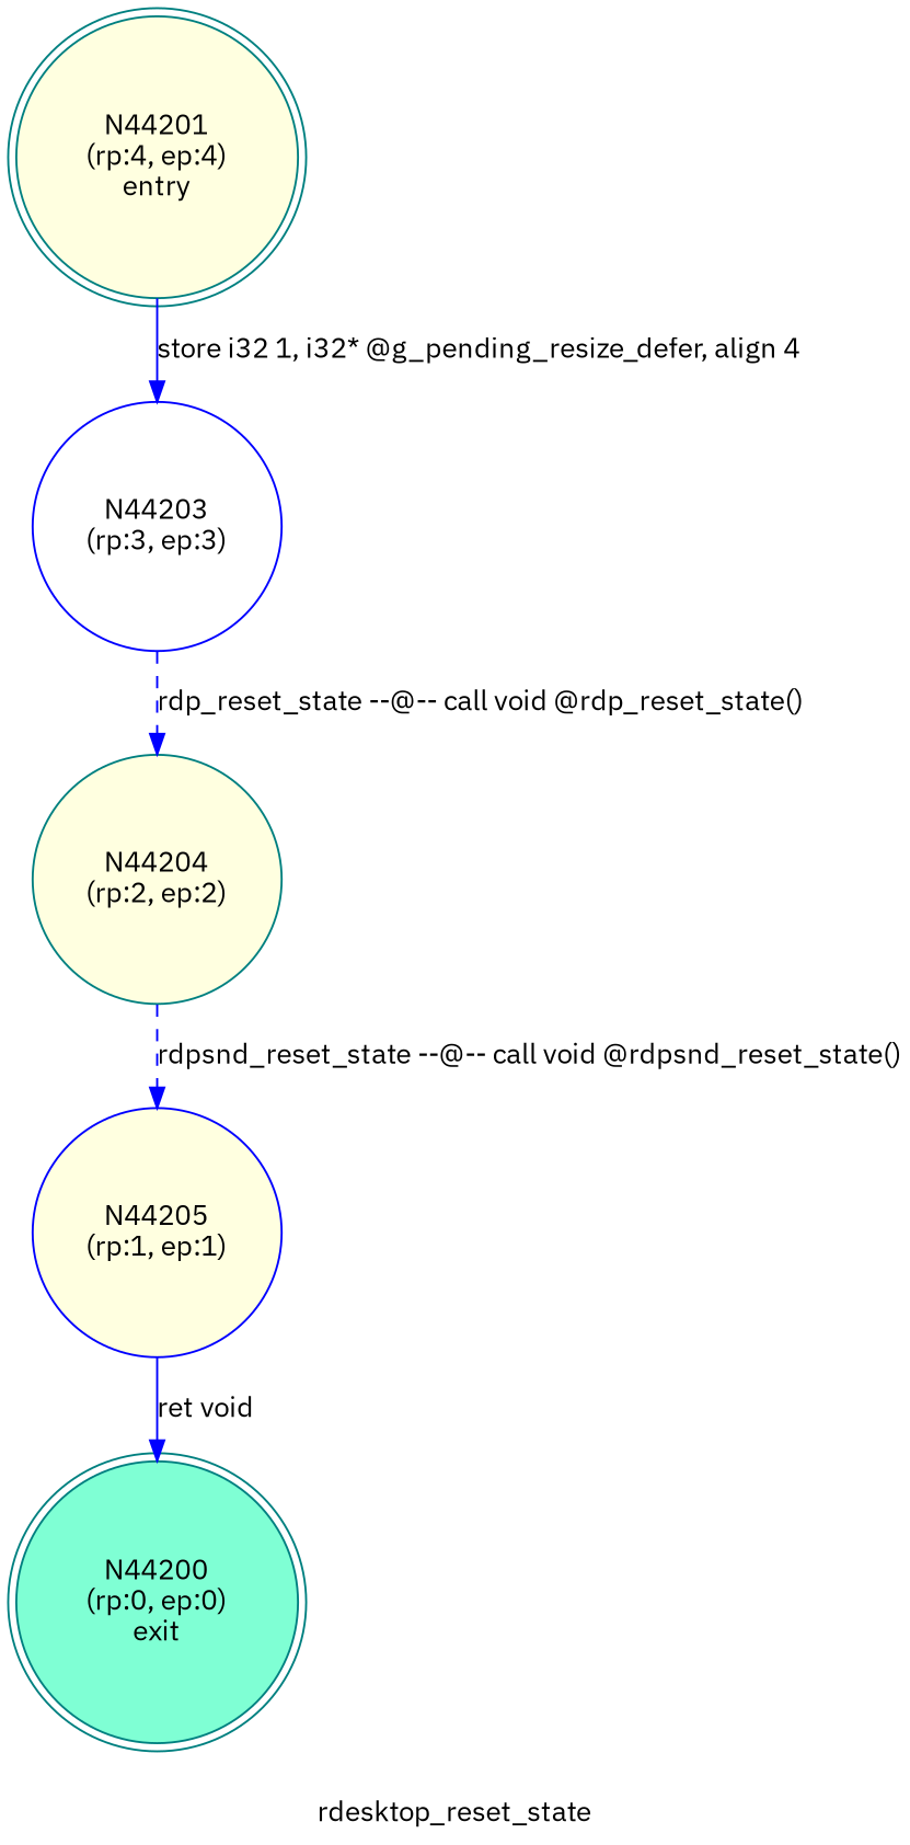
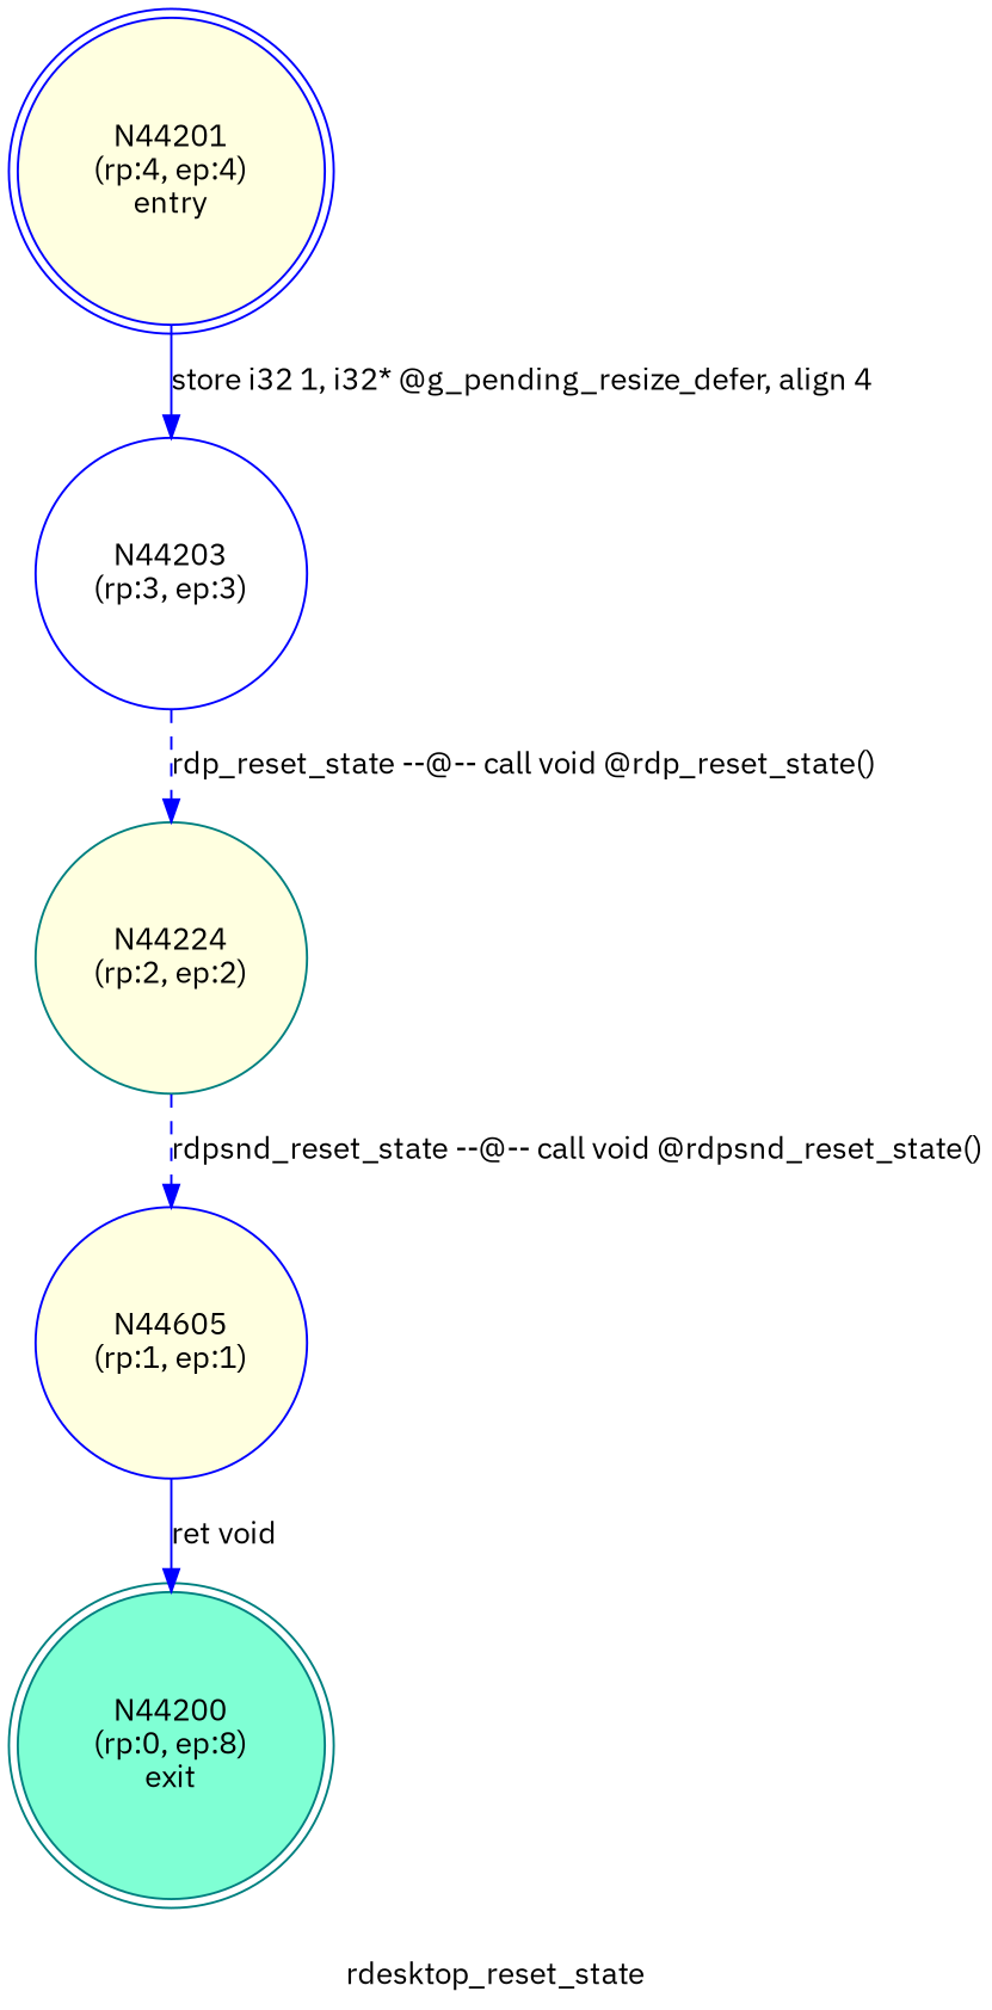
  digraph {
    fontname="IBM Plex Sans"
    label=rdesktop_reset_state
    node [color=teal fillcolor=lightyellow fontname="IBM Plex Sans" shape=circle style=filled]
    edge [color=blue fontname="IBM Plex Sans"]
-   n1 [fillcolor=aquamarine label="N44200\n(rp:0, ep:0)\nexit" shape=doublecircle]
-   n2 [label="N44201\n(rp:4, ep:4)\nentry" shape=doublecircle]
+   n1 [fillcolor=aquamarine label="N44200\n(rp:0, ep:8)\nexit" shape=doublecircle]
+   n2 [color=blue label="N44201\n(rp:4, ep:4)\nentry" shape=doublecircle]
    n3 [color=blue fillcolor=white label="N44203\n(rp:3, ep:3)"]
-   n4 [label="N44204\n(rp:2, ep:2)"]
-   n5 [color=blue label="N44205\n(rp:1, ep:1)"]
+   n4 [label="N44224\n(rp:2, ep:2)"]
+   n5 [color=blue label="N44605\n(rp:1, ep:1)"]
    n2 -> n3 [label="store i32 1, i32* @g_pending_resize_defer, align 4"]
    n3 -> n4 [label="rdp_reset_state --@-- call void @rdp_reset_state()" style=dashed]
    n4 -> n5 [label="rdpsnd_reset_state --@-- call void @rdpsnd_reset_state()" style=dashed]
    n5 -> n1 [label="ret void"]
  }
